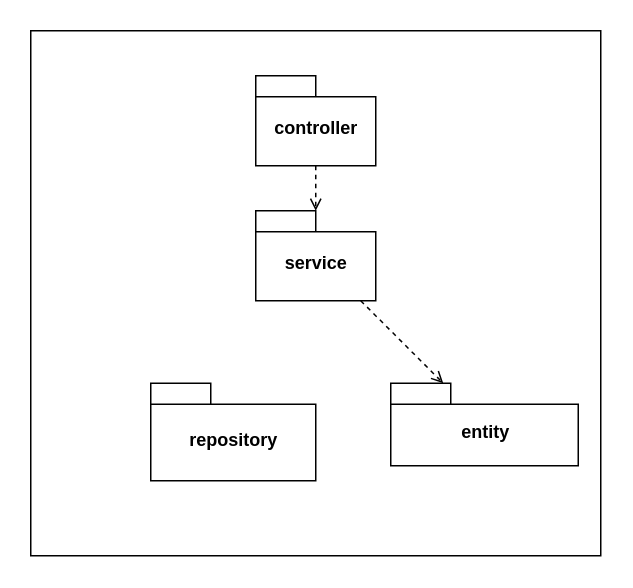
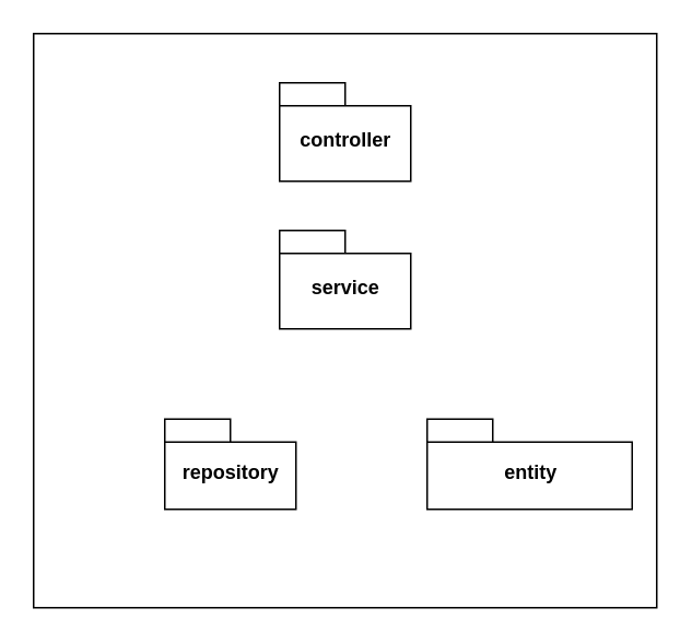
  <mxCell id="0" />
  <mxCell id="1" parent="0" />
  <mxCell id="2" value="" style="rounded=0;whiteSpace=wrap;html=1;" vertex="1" parent="1"><mxGeometry x="20" y="20" width="380" height="350" as="geometry" /></mxCell>
  <mxCell id="3" value="controller" style="shape=folder;fontStyle=1;spacingTop=10;tabWidth=40;tabHeight=14;tabPosition=left;html=1;" vertex="1" parent="1"><mxGeometry x="170" y="50" width="80" height="60" as="geometry" /></mxCell>
  <mxCell id="4" value="service" style="shape=folder;fontStyle=1;spacingTop=10;tabWidth=40;tabHeight=14;tabPosition=left;html=1;" vertex="1" parent="1"><mxGeometry x="170" y="140" width="80" height="60" as="geometry" /></mxCell>
- <mxCell id="5" value="repository" style="shape=folder;fontStyle=1;spacingTop=10;tabWidth=40;tabHeight=14;tabPosition=left;html=1;" vertex="1" parent="1"><mxGeometry x="100" y="255" width="110" height="65" as="geometry" /></mxCell>
+ <mxCell id="5" value="repository" style="shape=folder;fontStyle=1;spacingTop=10;tabWidth=40;tabHeight=14;tabPosition=left;html=1;" vertex="1" parent="1"><mxGeometry x="100" y="255" width="80" height="55" as="geometry" /></mxCell>
  <mxCell id="6" value="entity" style="shape=folder;fontStyle=1;spacingTop=10;tabWidth=40;tabHeight=14;tabPosition=left;html=1;" vertex="1" parent="1"><mxGeometry x="260" y="255" width="125" height="55" as="geometry" /></mxCell>
- <mxCell id="7" value="" style="endArrow=open;html=1;rounded=0;dashed=1;endFill=0;" edge="1" parent="1" source="3" target="4"><mxGeometry width="50" height="50" relative="1" as="geometry"><mxPoint x="210" y="300" as="sourcePoint" /><mxPoint x="260" y="250" as="targetPoint" /></mxGeometry></mxCell>
- <mxCell id="8" value="" style="endArrow=open;html=1;rounded=0;dashed=1;endFill=0;" edge="1" parent="1" source="4" target="6"><mxGeometry width="50" height="50" relative="1" as="geometry"><mxPoint x="170" y="130" as="sourcePoint" /><mxPoint x="170" y="160" as="targetPoint" /></mxGeometry></mxCell>
